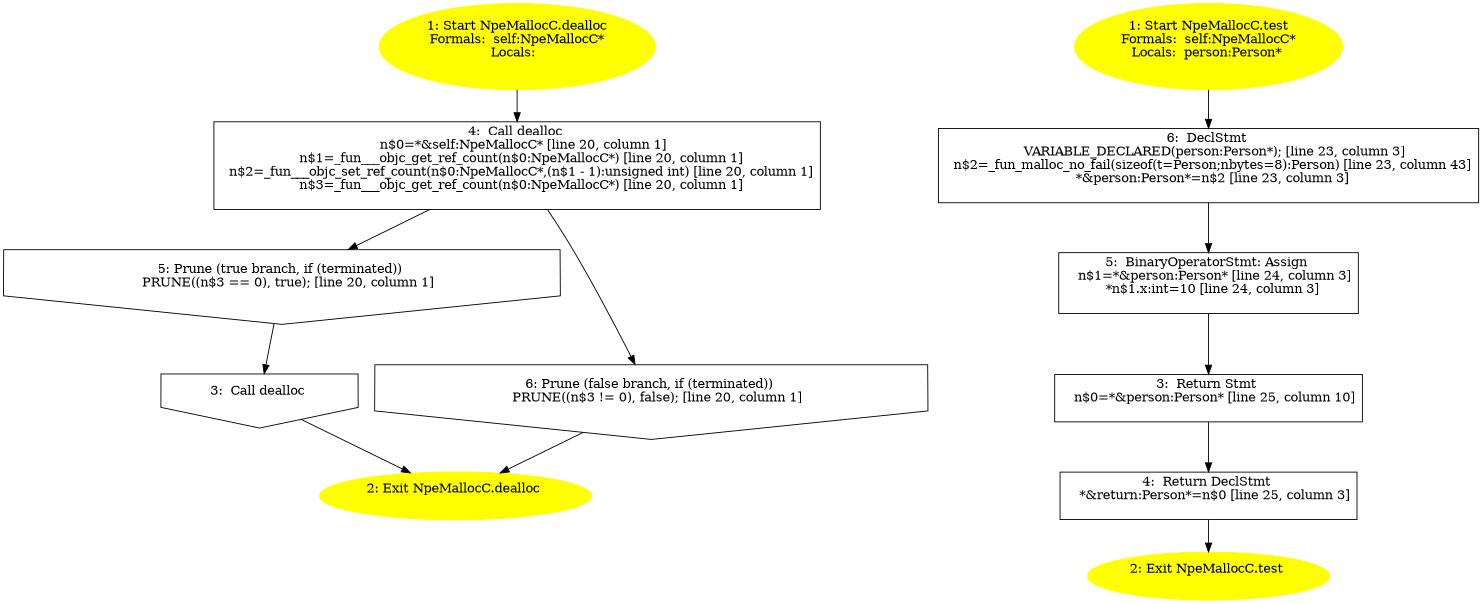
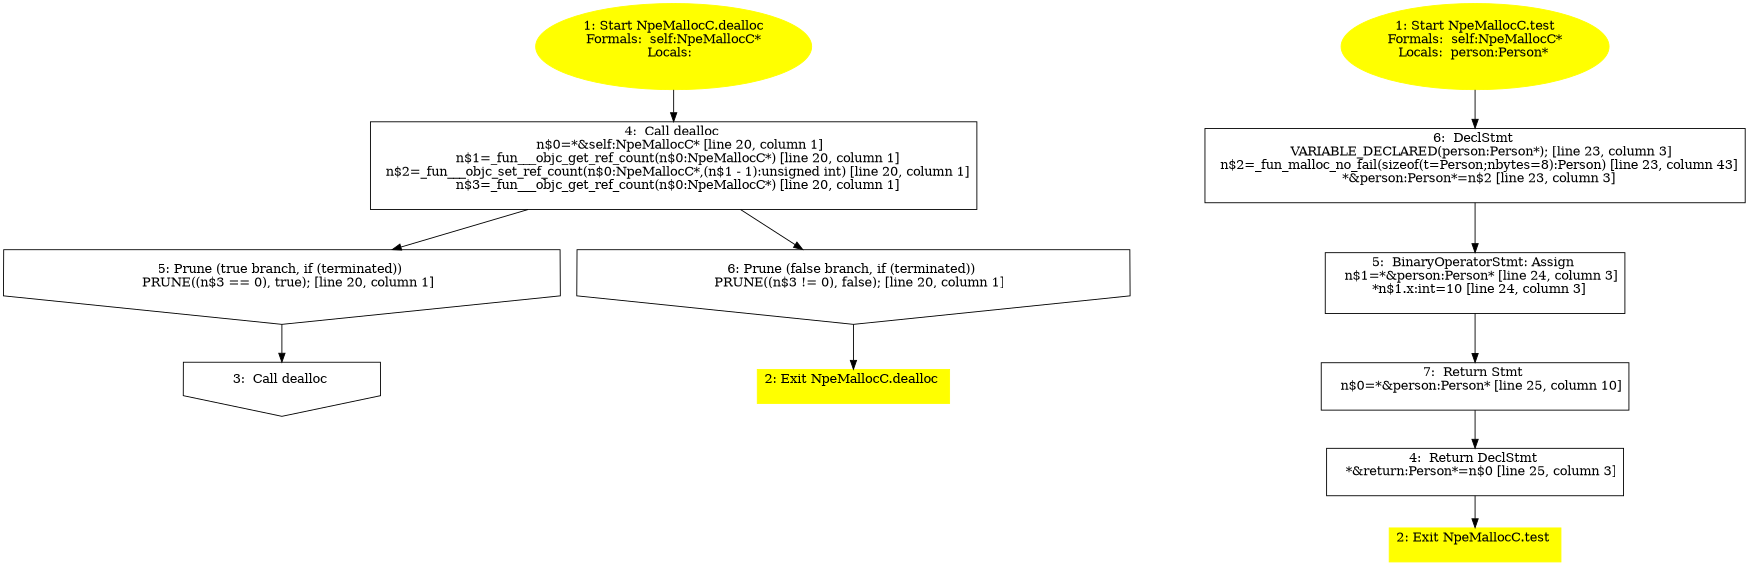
  digraph {
    node [shape=box]
    n1 [color=yellow label="1: Start NpeMallocC.dealloc\nFormals:  self:NpeMallocC*\nLocals:  \n  " style=filled shape=""]
    n2 [label="4:  Call dealloc \n   n$0=*&self:NpeMallocC* [line 20, column 1]\n  n$1=_fun___objc_get_ref_count(n$0:NpeMallocC*) [line 20, column 1]\n  n$2=_fun___objc_set_ref_count(n$0:NpeMallocC*,(n$1 - 1):unsigned int) [line 20, column 1]\n  n$3=_fun___objc_get_ref_count(n$0:NpeMallocC*) [line 20, column 1]\n "]
    n3 [label="5: Prune (true branch, if (terminated)) \n   PRUNE((n$3 == 0), true); [line 20, column 1]\n " shape=invhouse]
    n4 [label="6: Prune (false branch, if (terminated)) \n   PRUNE((n$3 != 0), false); [line 20, column 1]\n " shape=invhouse]
    n5 [label="3:  Call dealloc \n  " shape=invhouse]
-   n6 [color=yellow label="2: Exit NpeMallocC.dealloc \n  " style=filled shape=""]
+   n6 [color=yellow label="2: Exit NpeMallocC.dealloc \n  " style=filled]
    n7 [color=yellow label="1: Start NpeMallocC.test\nFormals:  self:NpeMallocC*\nLocals:  person:Person* \n  " style=filled shape=""]
    n8 [label="6:  DeclStmt \n   VARIABLE_DECLARED(person:Person*); [line 23, column 3]\n  n$2=_fun_malloc_no_fail(sizeof(t=Person;nbytes=8):Person) [line 23, column 43]\n  *&person:Person*=n$2 [line 23, column 3]\n "]
    n9 [label="5:  BinaryOperatorStmt: Assign \n   n$1=*&person:Person* [line 24, column 3]\n  *n$1.x:int=10 [line 24, column 3]\n "]
-   n10 [label="3:  Return Stmt \n   n$0=*&person:Person* [line 25, column 10]\n "]
-   n11 [color=yellow label="2: Exit NpeMallocC.test \n  " style=filled shape=""]
+   n10 [label="7:  Return Stmt \n   n$0=*&person:Person* [line 25, column 10]\n "]
+   n11 [color=yellow label="2: Exit NpeMallocC.test \n  " style=filled]
    n12 [label="4:  Return DeclStmt \n   *&return:Person*=n$0 [line 25, column 3]\n "]
    n1 -> n2
    n2 -> n3
    n2 -> n4
    n3 -> n5
    n4 -> n6
-   n5 -> n6
    n7 -> n8
    n8 -> n9
    n9 -> n10
    n10 -> n12
    n12 -> n11
  }
